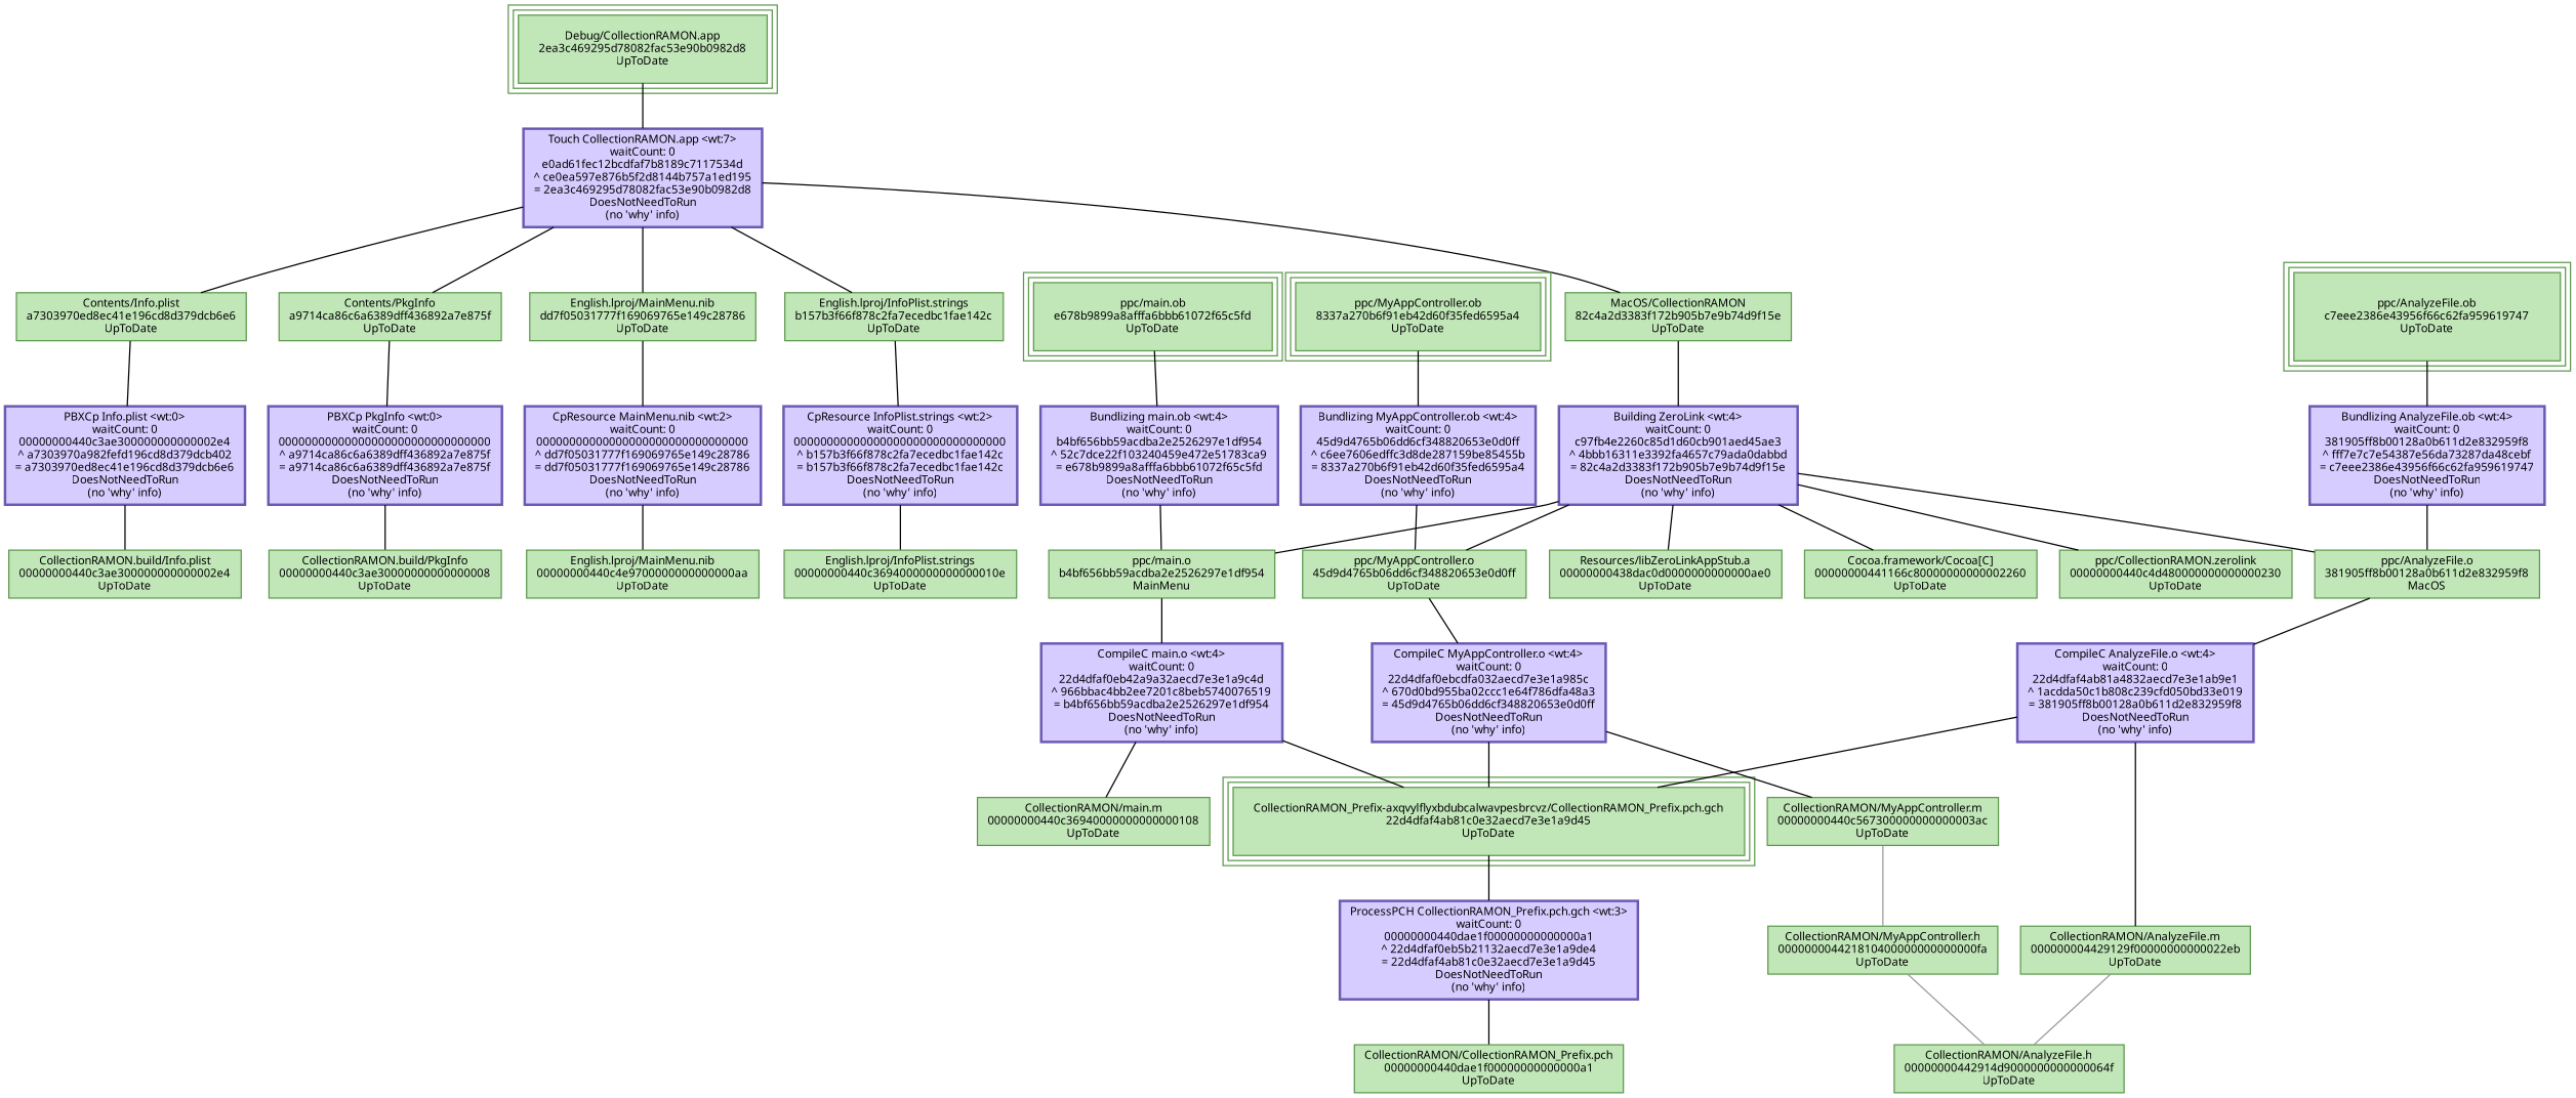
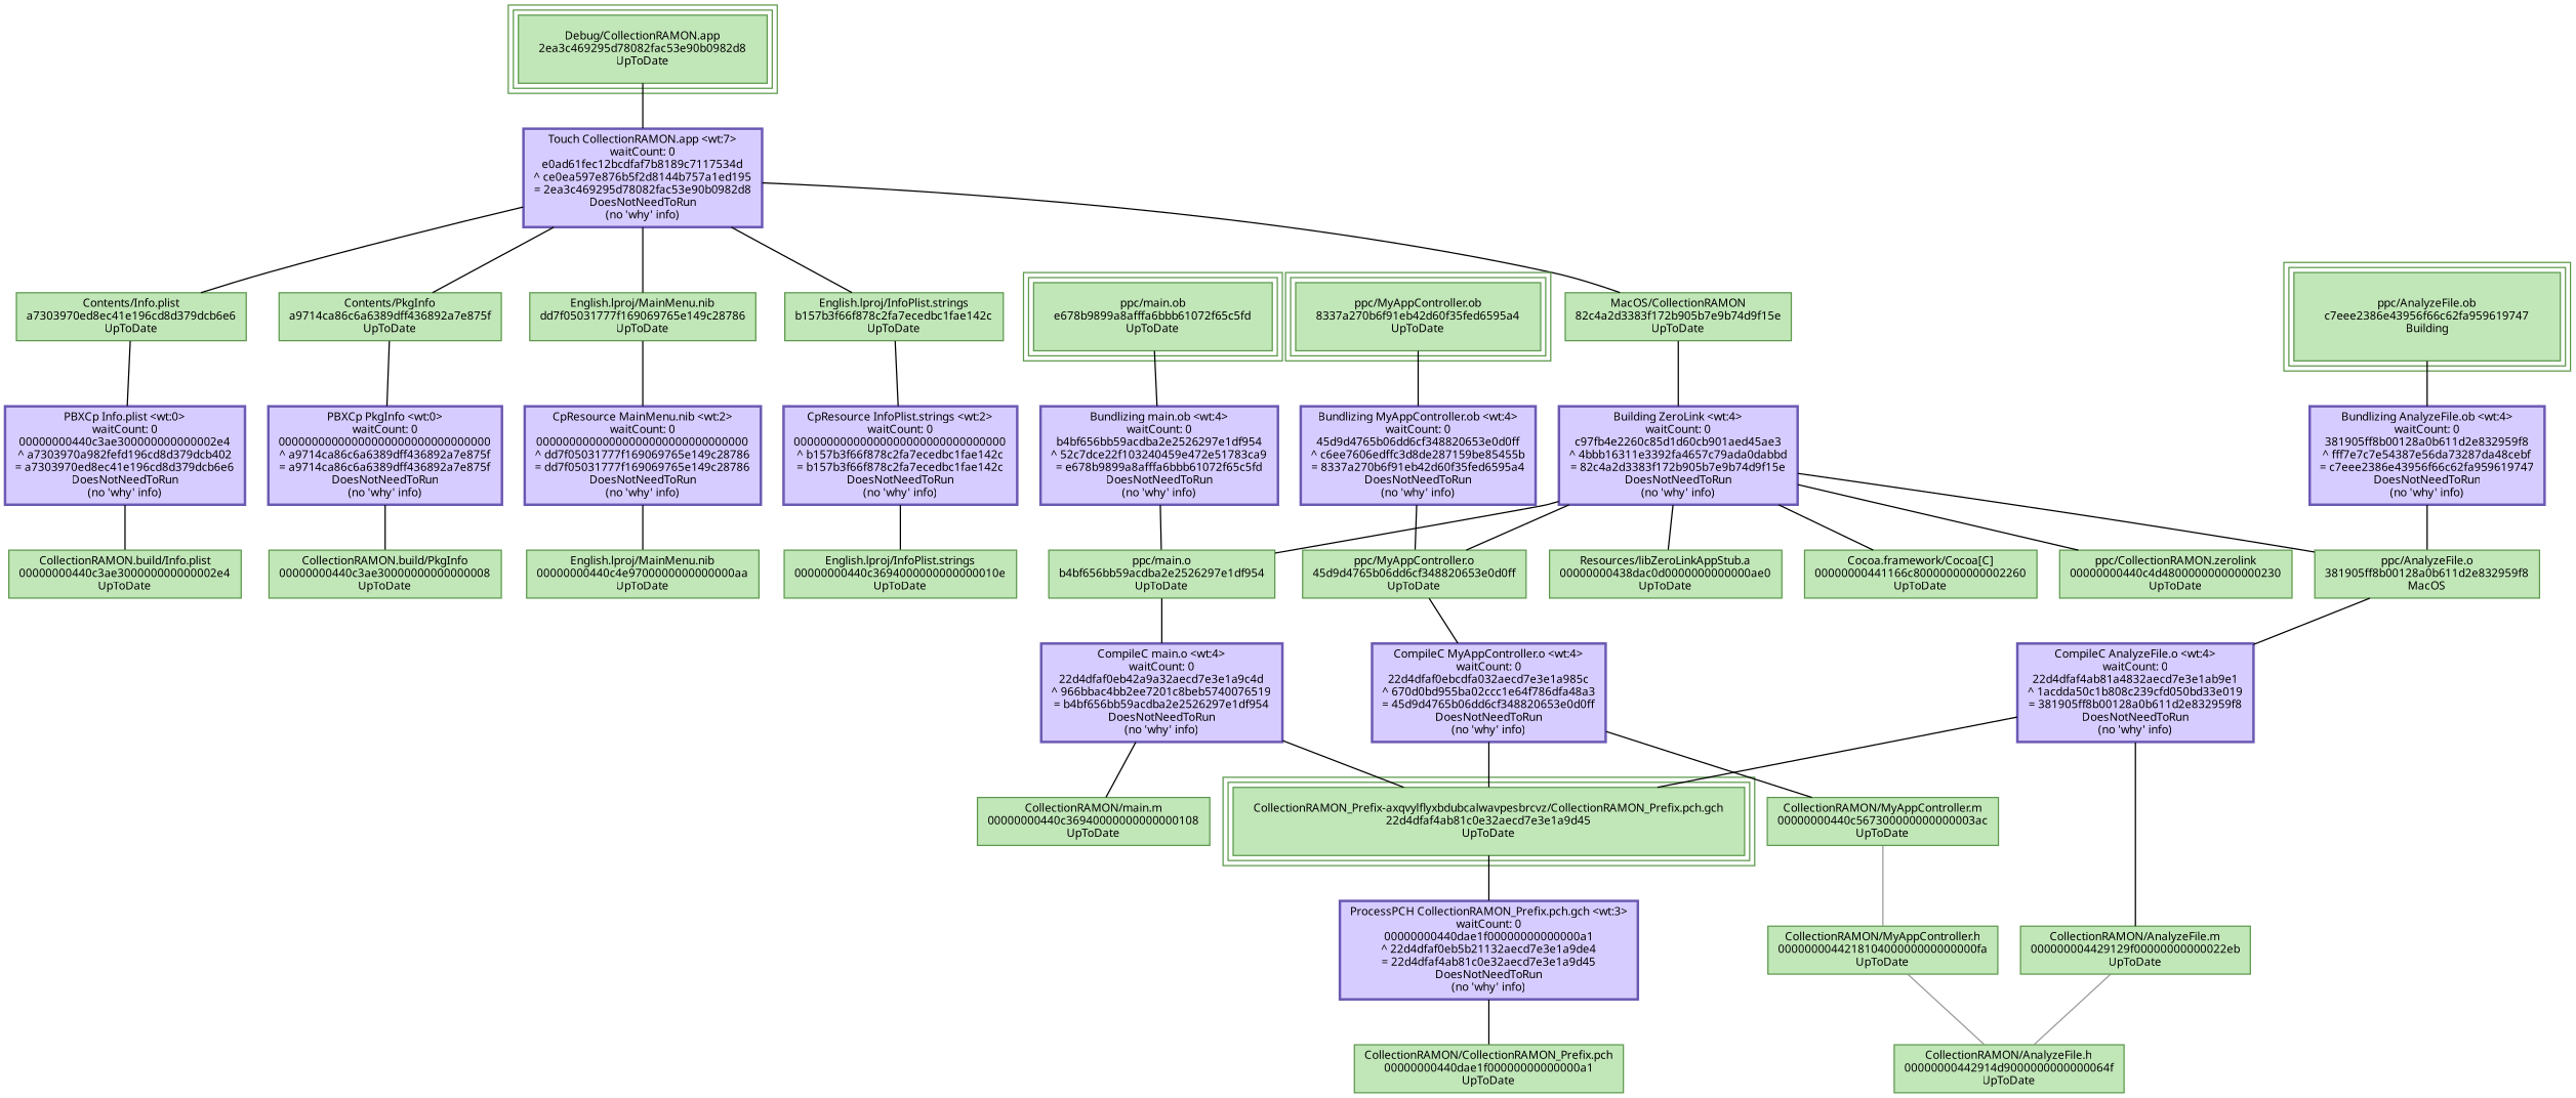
  digraph {
    concentrate=false
    node [color="0.3 0.5 0.6" fillcolor="0.3 0.2 0.9" fontname=Monaco fontsize=9 shape=box style=filled]
    edge [arrowhead=none arrowtail=normal color=black style=solid]
    n1 [label="Debug/CollectionRAMON.app\n2ea3c469295d78082fac53e90b0982d8\nUpToDate" peripheries=3]
    n2 [color="0.7 0.5 0.7" fillcolor="0.7 0.2 1.0" label="Touch CollectionRAMON.app <wt:7>\nwaitCount: 0\ne0ad61fec12bcdfaf7b8189c7117534d\n^ ce0ea597e876b5f2d8144b757a1ed195\n= 2ea3c469295d78082fac53e90b0982d8\nDoesNotNeedToRun\n(no 'why' info)" style="filled,bold"]
    n3 [label="Contents/Info.plist\na7303970ed8ec41e196cd8d379dcb6e6\nUpToDate"]
    n4 [label="Contents/PkgInfo\na9714ca86c6a6389dff436892a7e875f\nUpToDate"]
    n5 [label="English.lproj/MainMenu.nib\ndd7f05031777f169069765e149c28786\nUpToDate"]
    n6 [label="English.lproj/InfoPlist.strings\nb157b3f66f878c2fa7ecedbc1fae142c\nUpToDate"]
    n7 [label="MacOS/CollectionRAMON\n82c4a2d3383f172b905b7e9b74d9f15e\nUpToDate"]
    n8 [color="0.7 0.5 0.7" fillcolor="0.7 0.2 1.0" label="PBXCp Info.plist <wt:0>\nwaitCount: 0\n00000000440c3ae300000000000002e4\n^ a7303970a982fefd196cd8d379dcb402\n= a7303970ed8ec41e196cd8d379dcb6e6\nDoesNotNeedToRun\n(no 'why' info)" style="filled,bold"]
    n9 [label="CollectionRAMON.build/Info.plist\n00000000440c3ae300000000000002e4\nUpToDate"]
    n10 [color="0.7 0.5 0.7" fillcolor="0.7 0.2 1.0" label="PBXCp PkgInfo <wt:0>\nwaitCount: 0\n00000000000000000000000000000000\n^ a9714ca86c6a6389dff436892a7e875f\n= a9714ca86c6a6389dff436892a7e875f\nDoesNotNeedToRun\n(no 'why' info)" style="filled,bold"]
    n11 [label="CollectionRAMON.build/PkgInfo\n00000000440c3ae30000000000000008\nUpToDate"]
    n12 [color="0.7 0.5 0.7" fillcolor="0.7 0.2 1.0" label="CpResource MainMenu.nib <wt:2>\nwaitCount: 0\n00000000000000000000000000000000\n^ dd7f05031777f169069765e149c28786\n= dd7f05031777f169069765e149c28786\nDoesNotNeedToRun\n(no 'why' info)" style="filled,bold"]
    n13 [label="English.lproj/MainMenu.nib\n00000000440c4e9700000000000000aa\nUpToDate"]
    n14 [color="0.7 0.5 0.7" fillcolor="0.7 0.2 1.0" label="CpResource InfoPlist.strings <wt:2>\nwaitCount: 0\n00000000000000000000000000000000\n^ b157b3f66f878c2fa7ecedbc1fae142c\n= b157b3f66f878c2fa7ecedbc1fae142c\nDoesNotNeedToRun\n(no 'why' info)" style="filled,bold"]
    n15 [label="English.lproj/InfoPlist.strings\n00000000440c3694000000000000010e\nUpToDate"]
-   n16 [label="ppc/main.o\nb4bf656bb59acdba2e2526297e1df954\nMainMenu"]
+   n16 [label="ppc/main.o\nb4bf656bb59acdba2e2526297e1df954\nUpToDate"]
    n17 [color="0.7 0.5 0.7" fillcolor="0.7 0.2 1.0" label="CompileC main.o <wt:4>\nwaitCount: 0\n22d4dfaf0eb42a9a32aecd7e3e1a9c4d\n^ 966bbac4bb2ee7201c8beb5740076519\n= b4bf656bb59acdba2e2526297e1df954\nDoesNotNeedToRun\n(no 'why' info)" style="filled,bold"]
    n18 [label="CollectionRAMON_Prefix-axqvylflyxbdubcalwavpesbrcvz/CollectionRAMON_Prefix.pch.gch\n22d4dfaf4ab81c0e32aecd7e3e1a9d45\nUpToDate" peripheries=3]
    n19 [label="CollectionRAMON/main.m\n00000000440c36940000000000000108\nUpToDate"]
    n20 [label="CollectionRAMON/CollectionRAMON_Prefix.pch\n00000000440dae1f00000000000000a1\nUpToDate"]
    n21 [color="0.7 0.5 0.7" fillcolor="0.7 0.2 1.0" label="ProcessPCH CollectionRAMON_Prefix.pch.gch <wt:3>\nwaitCount: 0\n00000000440dae1f00000000000000a1\n^ 22d4dfaf0eb5b21132aecd7e3e1a9de4\n= 22d4dfaf4ab81c0e32aecd7e3e1a9d45\nDoesNotNeedToRun\n(no 'why' info)" style="filled,bold"]
    n22 [label="ppc/MyAppController.o\n45d9d4765b06dd6cf348820653e0d0ff\nUpToDate"]
    n23 [color="0.7 0.5 0.7" fillcolor="0.7 0.2 1.0" label="CompileC MyAppController.o <wt:4>\nwaitCount: 0\n22d4dfaf0ebcdfa032aecd7e3e1a985c\n^ 670d0bd955ba02ccc1e64f786dfa48a3\n= 45d9d4765b06dd6cf348820653e0d0ff\nDoesNotNeedToRun\n(no 'why' info)" style="filled,bold"]
    n24 [label="CollectionRAMON/MyAppController.m\n00000000440c567300000000000003ac\nUpToDate"]
    n25 [label="CollectionRAMON/MyAppController.h\n000000004421810400000000000000fa\nUpToDate"]
    n26 [label="CollectionRAMON/AnalyzeFile.h\n00000000442914d9000000000000064f\nUpToDate"]
    n27 [label="ppc/AnalyzeFile.o\n381905ff8b00128a0b611d2e832959f8\nMacOS"]
    n28 [color="0.7 0.5 0.7" fillcolor="0.7 0.2 1.0" label="CompileC AnalyzeFile.o <wt:4>\nwaitCount: 0\n22d4dfaf4ab81a4832aecd7e3e1ab9e1\n^ 1acdda50c1b808c239cfd050bd33e019\n= 381905ff8b00128a0b611d2e832959f8\nDoesNotNeedToRun\n(no 'why' info)" style="filled,bold"]
    n29 [label="CollectionRAMON/AnalyzeFile.m\n000000004429129f00000000000022eb\nUpToDate"]
    n30 [color="0.7 0.5 0.7" fillcolor="0.7 0.2 1.0" label="Building ZeroLink <wt:4>\nwaitCount: 0\nc97fb4e2260c85d1d60cb901aed45ae3\n^ 4bbb16311e3392fa4657c79ada0dabbd\n= 82c4a2d3383f172b905b7e9b74d9f15e\nDoesNotNeedToRun\n(no 'why' info)" style="filled,bold"]
    n31 [label="Resources/libZeroLinkAppStub.a\n00000000438dac0d0000000000000ae0\nUpToDate"]
    n32 [label="Cocoa.framework/Cocoa[C]\n00000000441166c80000000000002260\nUpToDate"]
    n33 [label="ppc/CollectionRAMON.zerolink\n00000000440c4d480000000000000230\nUpToDate"]
    n34 [label="ppc/main.ob\ne678b9899a8afffa6bbb61072f65c5fd\nUpToDate" peripheries=3]
    n35 [color="0.7 0.5 0.7" fillcolor="0.7 0.2 1.0" label="Bundlizing main.ob <wt:4>\nwaitCount: 0\nb4bf656bb59acdba2e2526297e1df954\n^ 52c7dce22f103240459e472e51783ca9\n= e678b9899a8afffa6bbb61072f65c5fd\nDoesNotNeedToRun\n(no 'why' info)" style="filled,bold"]
    n36 [label="ppc/MyAppController.ob\n8337a270b6f91eb42d60f35fed6595a4\nUpToDate" peripheries=3]
    n37 [color="0.7 0.5 0.7" fillcolor="0.7 0.2 1.0" label="Bundlizing MyAppController.ob <wt:4>\nwaitCount: 0\n45d9d4765b06dd6cf348820653e0d0ff\n^ c6ee7606edffc3d8de287159be85455b\n= 8337a270b6f91eb42d60f35fed6595a4\nDoesNotNeedToRun\n(no 'why' info)" style="filled,bold"]
-   n38 [label="ppc/AnalyzeFile.ob\nc7eee2386e43956f66c62fa959619747\nUpToDate" peripheries=3]
+   n38 [label="ppc/AnalyzeFile.ob\nc7eee2386e43956f66c62fa959619747\nBuilding" peripheries=3]
    n39 [color="0.7 0.5 0.7" fillcolor="0.7 0.2 1.0" label="Bundlizing AnalyzeFile.ob <wt:4>\nwaitCount: 0\n381905ff8b00128a0b611d2e832959f8\n^ fff7e7c7e54387e56da73287da48cebf\n= c7eee2386e43956f66c62fa959619747\nDoesNotNeedToRun\n(no 'why' info)" style="filled,bold"]
    n1 -> n2
    n2 -> n3
    n2 -> n4
    n2 -> n5
    n2 -> n6
    n2 -> n7
    n3 -> n8
    n4 -> n10
    n5 -> n12
    n6 -> n14
    n7 -> n30
    n8 -> n9
    n10 -> n11
    n12 -> n13
    n14 -> n15
    n16 -> n17
    n17 -> n18
    n17 -> n19
    n18 -> n21
    n21 -> n20
    n22 -> n23
    n23 -> n18
    n23 -> n24
    n24 -> n25 [color=gray60]
    n25 -> n26 [color=gray60]
    n27 -> n28
    n28 -> n18
    n28 -> n29
    n29 -> n26 [color=gray60]
    n30 -> n16
    n30 -> n22
    n30 -> n27
    n30 -> n31
    n30 -> n32
    n30 -> n33
    n34 -> n35
    n35 -> n16
    n36 -> n37
    n37 -> n22
    n38 -> n39
    n39 -> n27
  }
